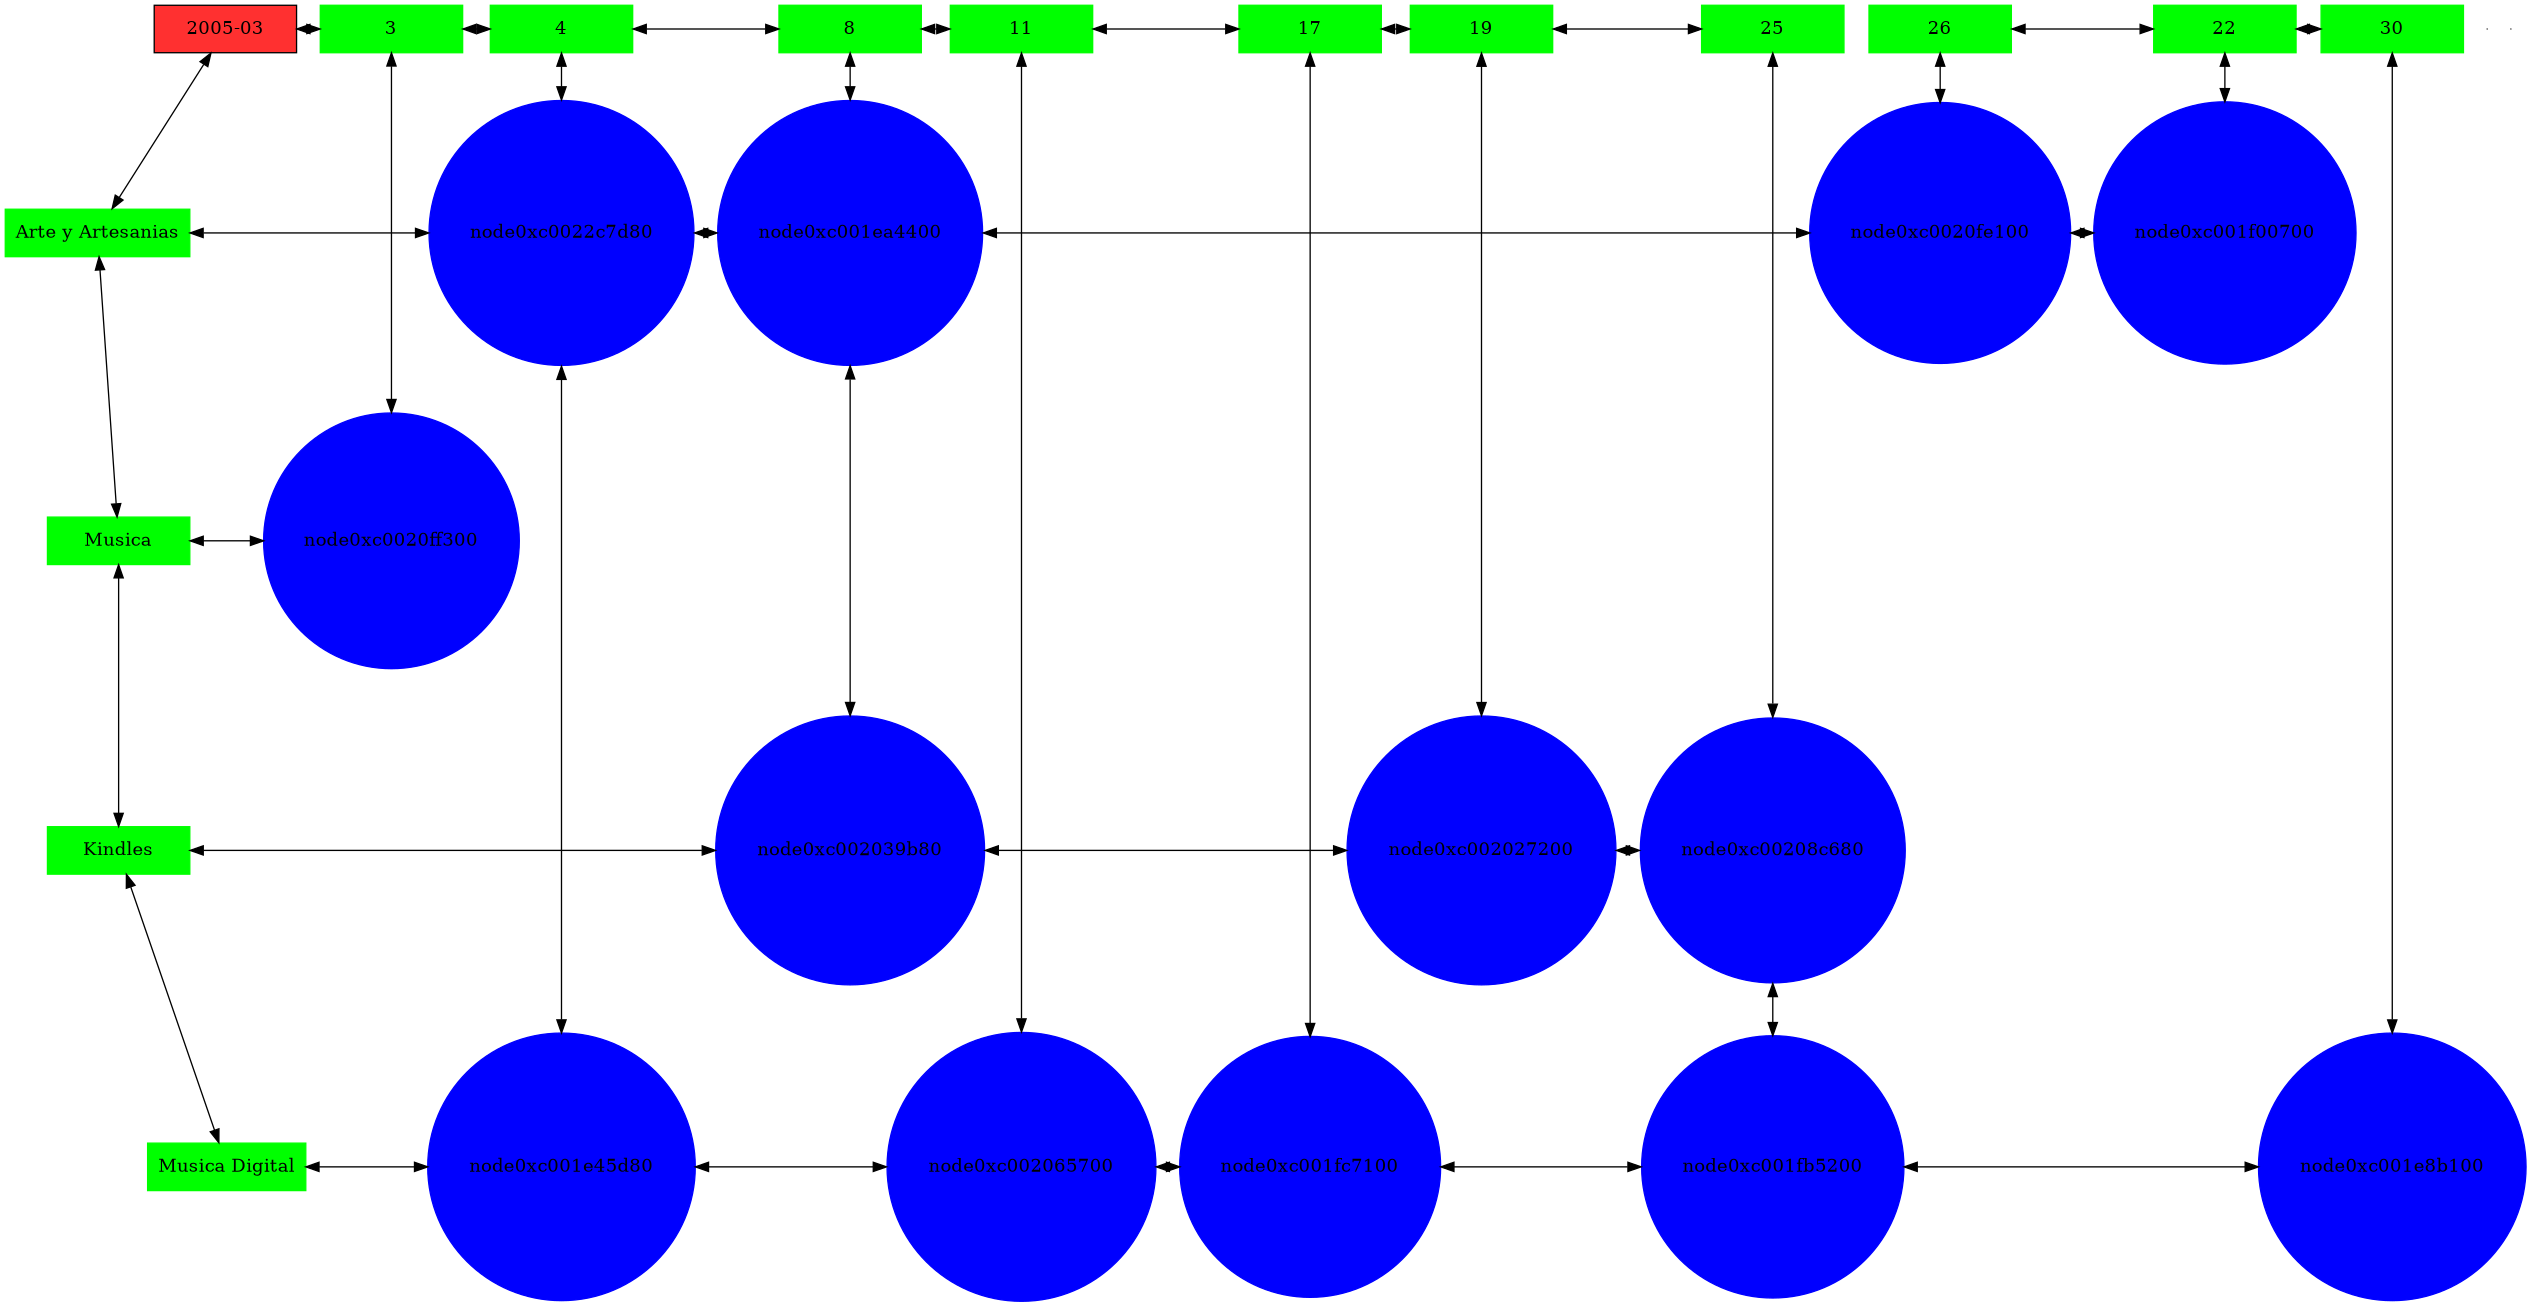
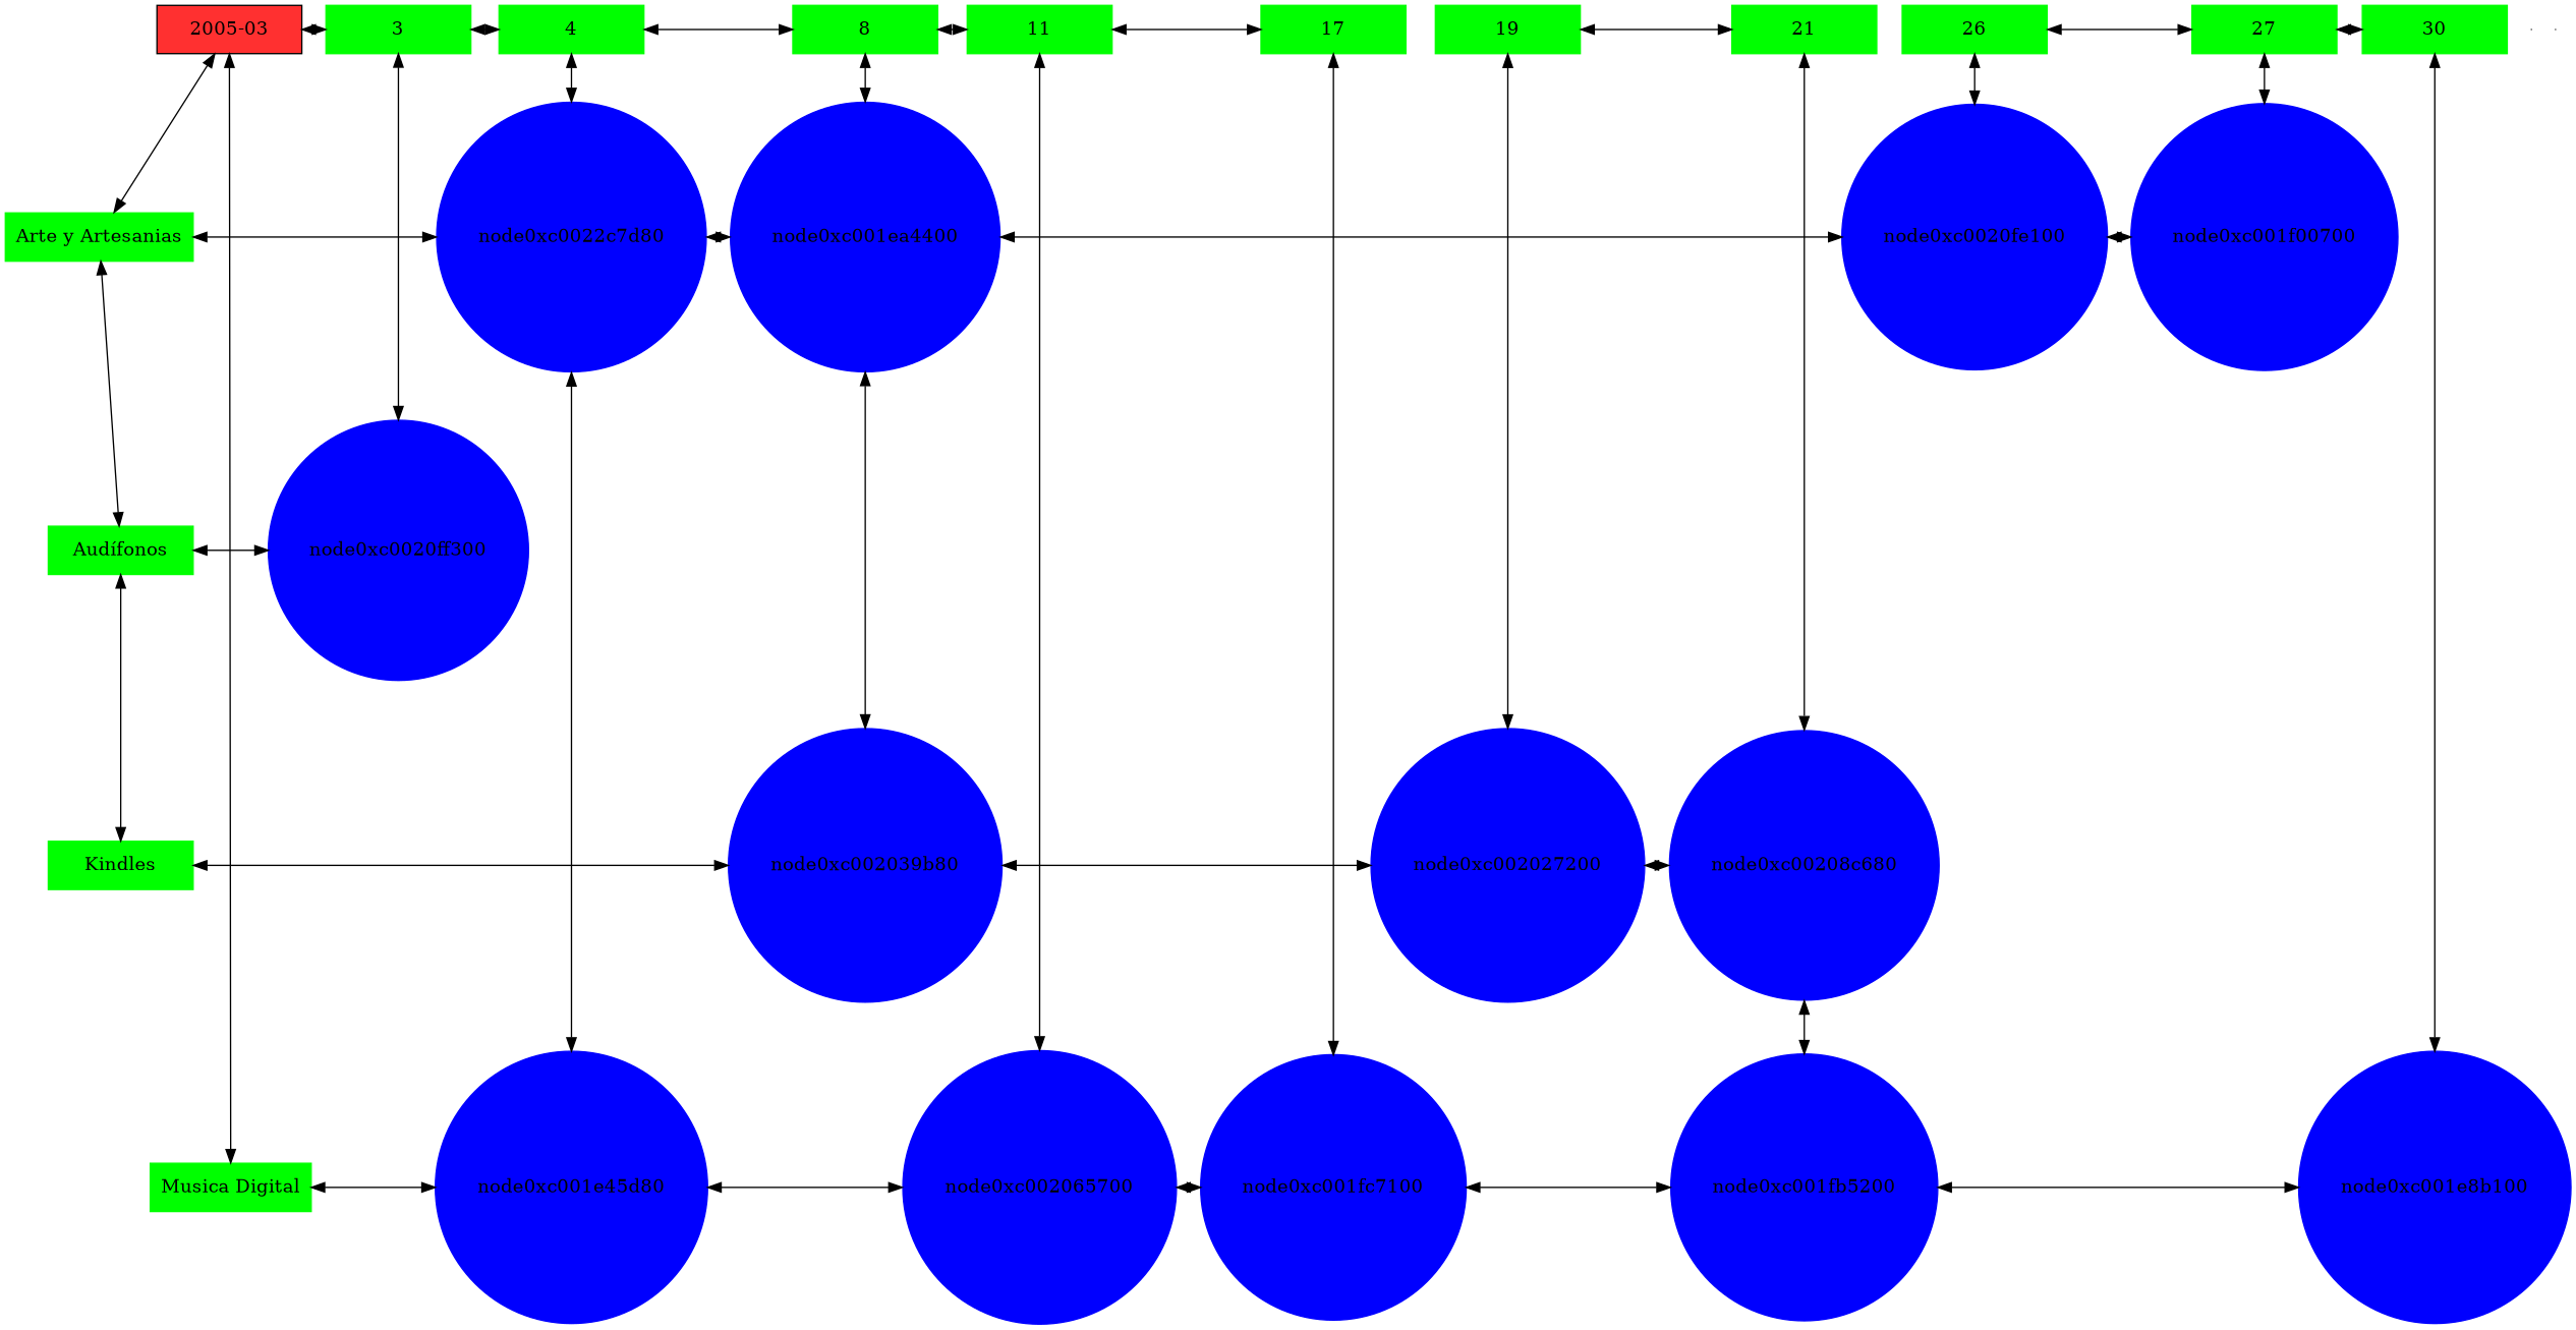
  digraph {
    node [group=1 shape=box style=filled color=green]
    edge [dir=both]
    n1 [fillcolor=firebrick1 label="2005-03" width=1.5 color=""]
    n2 [group=3 label=3 width=1.5]
    n3 [group=4 label=4 width=1.5]
    n4 [group=8 label=8 width=1.5]
    n5 [group=11 label=11 width=1.5]
    n6 [group=17 label=17 width=1.5]
    n7 [group=19 label=19 width=1.5]
-   n8 [group=25 label=25 width=1.5]
+   n8 [group=25 label=21 width=1.5]
    n9 [group=26 label=26 width=1.5]
-   n10 [group=27 label=22 width=1.5]
+   n10 [group=27 label=27 width=1.5]
    n11 [group=30 label=30 width=1.5]
    n12 [label="Arte y Artesanias" width=1.5]
    node0xc0022c7d80 [color=blue group=4 shape=circle width=0.5]
    node0xc001ea4400 [color=blue group=8 shape=circle width=0.5]
    node0xc0020fe100 [color=blue group=26 shape=circle width=0.5]
    node0xc001f00700 [color=blue group=27 shape=circle width=0.5]
-   n17 [label=Musica width=1.5]
+   n17 [label="Audífonos" width=1.5]
    node0xc0020ff300 [color=blue group=3 shape=circle width=0.5]
    n19 [label=Kindles width=1.5]
    node0xc002039b80 [color=blue group=8 shape=circle width=0.5]
    node0xc002027200 [color=blue group=19 shape=circle width=0.5]
    node0xc00208c680 [color=blue group=25 shape=circle width=0.5]
    n23 [label="Musica Digital" width=1.5]
    node0xc001e45d80 [color=blue group=4 shape=circle width=0.5]
    node0xc002065700 [color=blue group=11 shape=circle width=0.5]
    node0xc001fc7100 [color=blue group=17 shape=circle width=0.5]
    node0xc001fb5200 [color=blue group=25 shape=circle width=0.5]
    node0xc001e8b100 [color=blue group=30 shape=circle width=0.5]
    e0 [shape=point width=0 group="" style="" color=""]
    e1 [shape=point width=0 group="" style="" color=""]
    subgraph sub_1 {
      rank=same
      n1
      n2
    }
    subgraph sub_2 {
      rank=same
      n2
      n3
    }
    subgraph sub_3 {
      rank=same
      n3
      n4
    }
    subgraph sub_4 {
      rank=same
      n4
      n5
    }
    subgraph sub_5 {
      rank=same
      n5
      n6
    }
    subgraph sub_6 {
      rank=same
      n6
      n7
    }
    subgraph sub_7 {
      rank=same
      n7
      n8
    }
    subgraph sub_8 {
      rank=same
      n8
      n9
    }
    subgraph sub_9 {
      rank=same
      n9
      n10
    }
    subgraph sub_10 {
      rank=same
      n10
      n11
    }
    subgraph sub_11 {
      rank=same
      n12
      node0xc0022c7d80
    }
    subgraph sub_12 {
      rank=same
      node0xc0022c7d80
      node0xc001ea4400
    }
    subgraph sub_13 {
      rank=same
      node0xc001ea4400
      node0xc0020fe100
    }
    subgraph sub_14 {
      rank=same
      node0xc0020fe100
      node0xc001f00700
    }
    subgraph sub_15 {
      rank=same
      n17
      node0xc0020ff300
    }
    subgraph sub_16 {
      rank=same
      n19
      node0xc002039b80
    }
    subgraph sub_17 {
      rank=same
      node0xc002039b80
      node0xc002027200
    }
    subgraph sub_18 {
      rank=same
      node0xc002027200
      node0xc00208c680
    }
    subgraph sub_19 {
      rank=same
      n23
      node0xc001e45d80
    }
    subgraph sub_20 {
      rank=same
      node0xc001e45d80
      node0xc002065700
    }
    subgraph sub_21 {
      rank=same
      node0xc002065700
      node0xc001fc7100
    }
    subgraph sub_22 {
      rank=same
      node0xc001fc7100
      node0xc001fb5200
    }
    subgraph sub_23 {
      rank=same
      node0xc001fb5200
      node0xc001e8b100
    }
    n1 -> n2
    n1 -> n12
    n2 -> n3
    n2 -> node0xc0020ff300
    n3 -> n4
    n3 -> node0xc0022c7d80
    n4 -> n5
    n4 -> node0xc001ea4400
    n5 -> n6
    n5 -> node0xc002065700
-   n6 -> n7
    n6 -> node0xc001fc7100
    n7 -> n8
    n7 -> node0xc002027200
    n8 -> node0xc00208c680
    n9 -> n10
    n9 -> node0xc0020fe100
    n10 -> n11
    n10 -> node0xc001f00700
    n11 -> node0xc001e8b100
    n12 -> node0xc0022c7d80
    n12 -> n17
    node0xc0022c7d80 -> node0xc001ea4400
    node0xc0022c7d80 -> node0xc001e45d80
    node0xc001ea4400 -> node0xc0020fe100
    node0xc001ea4400 -> node0xc002039b80
    node0xc0020fe100 -> node0xc001f00700
    n17 -> node0xc0020ff300
    n17 -> n19
    n19 -> node0xc002039b80
-   n19 -> n23
+   n1 -> n23
    node0xc002039b80 -> node0xc002027200
    node0xc002027200 -> node0xc00208c680
    node0xc00208c680 -> node0xc001fb5200
    n23 -> node0xc001e45d80
    node0xc001e45d80 -> node0xc002065700
    node0xc002065700 -> node0xc001fc7100
    node0xc001fc7100 -> node0xc001fb5200
    node0xc001fb5200 -> node0xc001e8b100
  }
